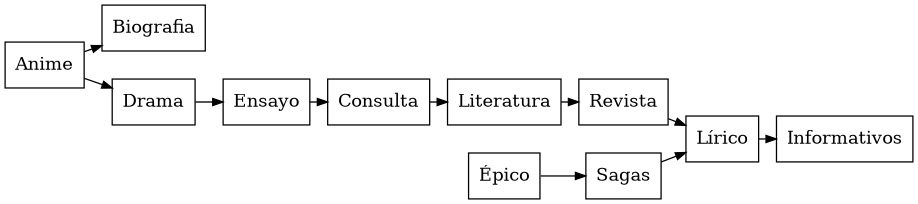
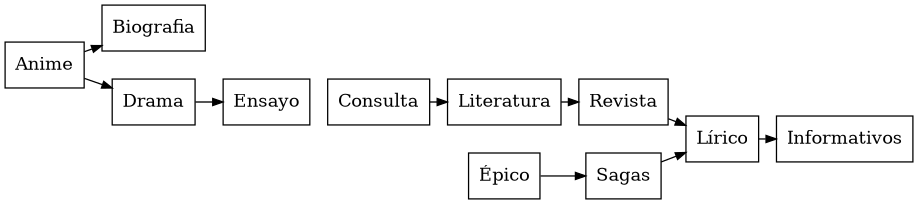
  digraph {
    nodesep=0.3
    rankdir=LR
    ranksep=0.2
    node [shape=box]
    edge [arrowsize=0.8]
    Anime
    Biografia
    Drama
    Ensayo
    Consulta
    Literatura
    Revista
    "Lírico"
    "Épico"
    Sagas
    Informativos
    Anime -> Biografia
    Anime -> Drama
    Drama -> Ensayo
-   Ensayo -> Consulta
    Consulta -> Literatura
    Literatura -> Revista
    Revista -> "Lírico"
    "Lírico" -> Informativos
    "Épico" -> Sagas
    Sagas -> "Lírico"
  }
